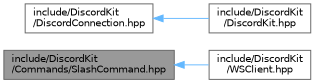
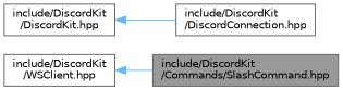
  digraph {
    rankdir=LR
    node [color=grey40 fillcolor=white fontname=Helvetica fontsize=10 shape=box style=filled]
    edge [color=steelblue1 dir=back fontname=Helvetica fontsize=10 labelfontname=Helvetica labelfontsize=10 style=solid]
    n1 [color=gray40 fillcolor=grey60 fontcolor=black height=0.2 label="include/DiscordKit\l/Commands/SlashCommand.hpp" width=0.4]
    n2 [height=0.2 label="include/DiscordKit\l/WSClient.hpp" width=0.4]
    n3 [height=0.2 label="include/DiscordKit\l/DiscordConnection.hpp" width=0.4]
    n4 [height=0.2 label="include/DiscordKit\l/DiscordKit.hpp" width=0.4]
-   n1 -> n2
-   n3 -> n4
+   n2 -> n1
+   n4 -> n3
  }
